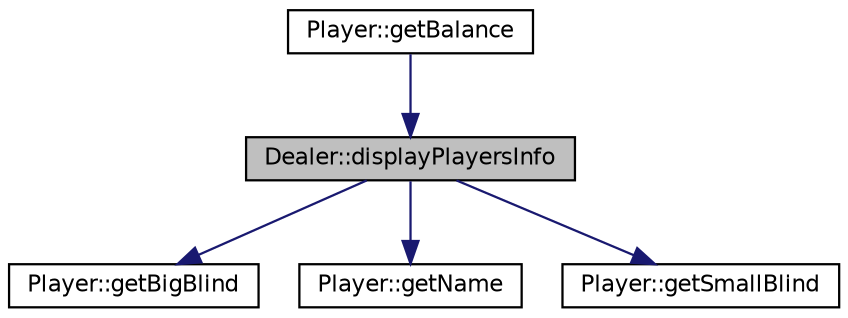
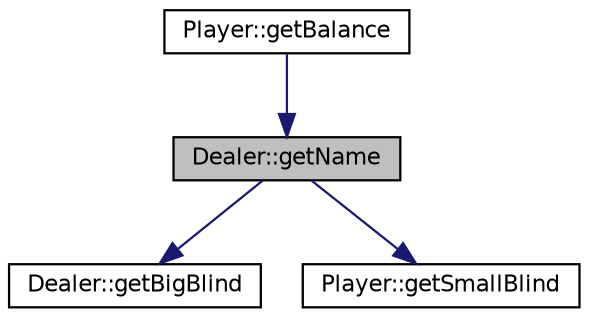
  digraph {
    rankdir=TB
    node [color=black fillcolor=white fontname=Helvetica fontsize=10 shape=record style=filled]
    edge [color=midnightblue fontname=Helvetica fontsize=10 labelfontname=Helvetica labelfontsize=10 style=solid]
-   n1 [fillcolor=grey75 fontcolor=black height=0.2 label="Dealer::displayPlayersInfo" width=0.4]
-   n2 [height=0.2 label="Player::getBigBlind" width=0.4]
-   n3 [height=0.2 label="Player::getName" width=0.4]
+   n1 [fillcolor=grey75 fontcolor=black height=0.2 label="Dealer::getName" width=0.4]
+   n2 [height=0.2 label="Dealer::getBigBlind" width=0.4]
    n4 [height=0.2 label="Player::getSmallBlind" width=0.4]
    n5 [height=0.2 label="Player::getBalance" width=0.4]
    n1 -> n2
-   n1 -> n3
    n1 -> n4
    n5 -> n1
  }
